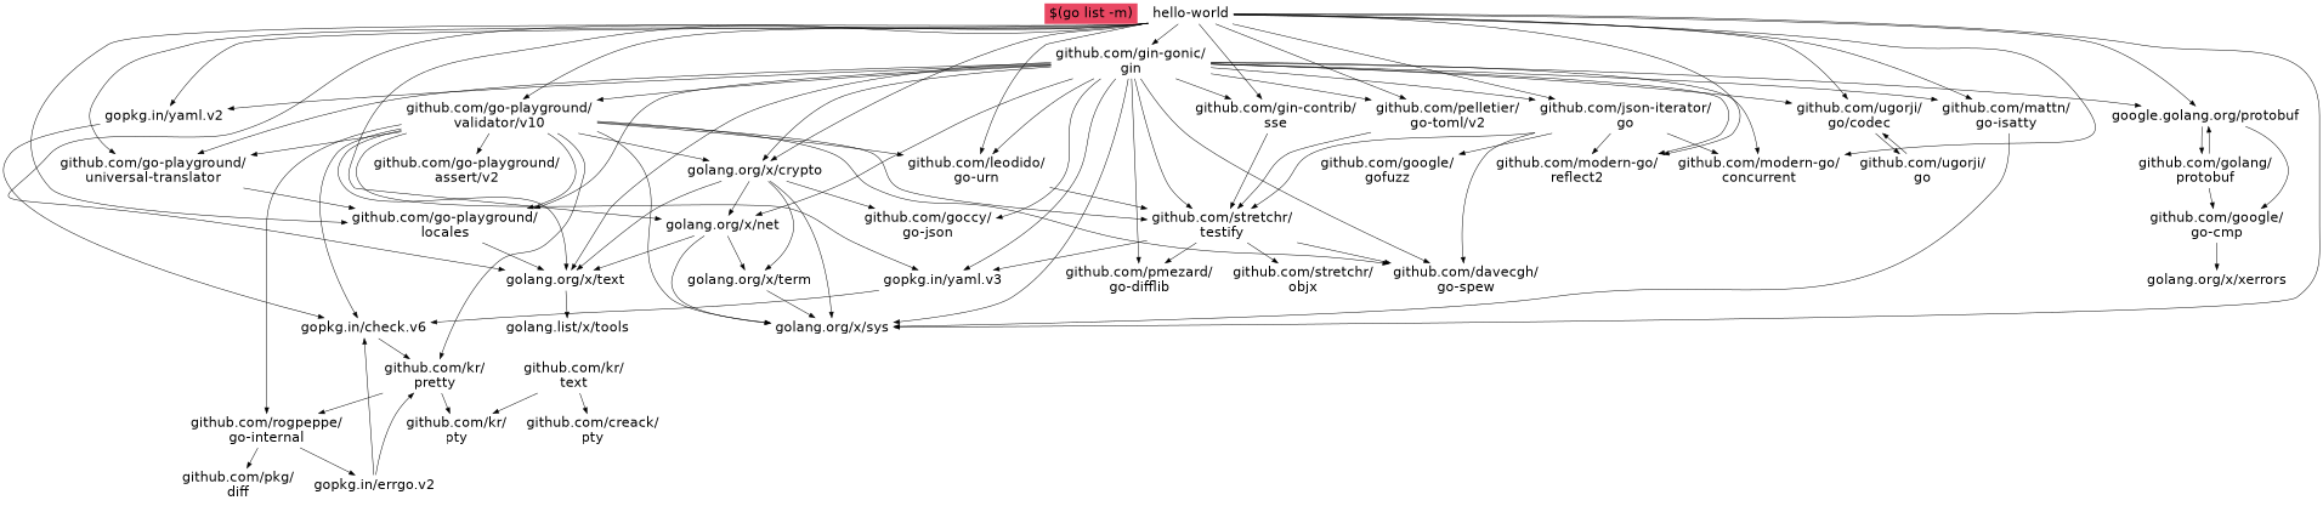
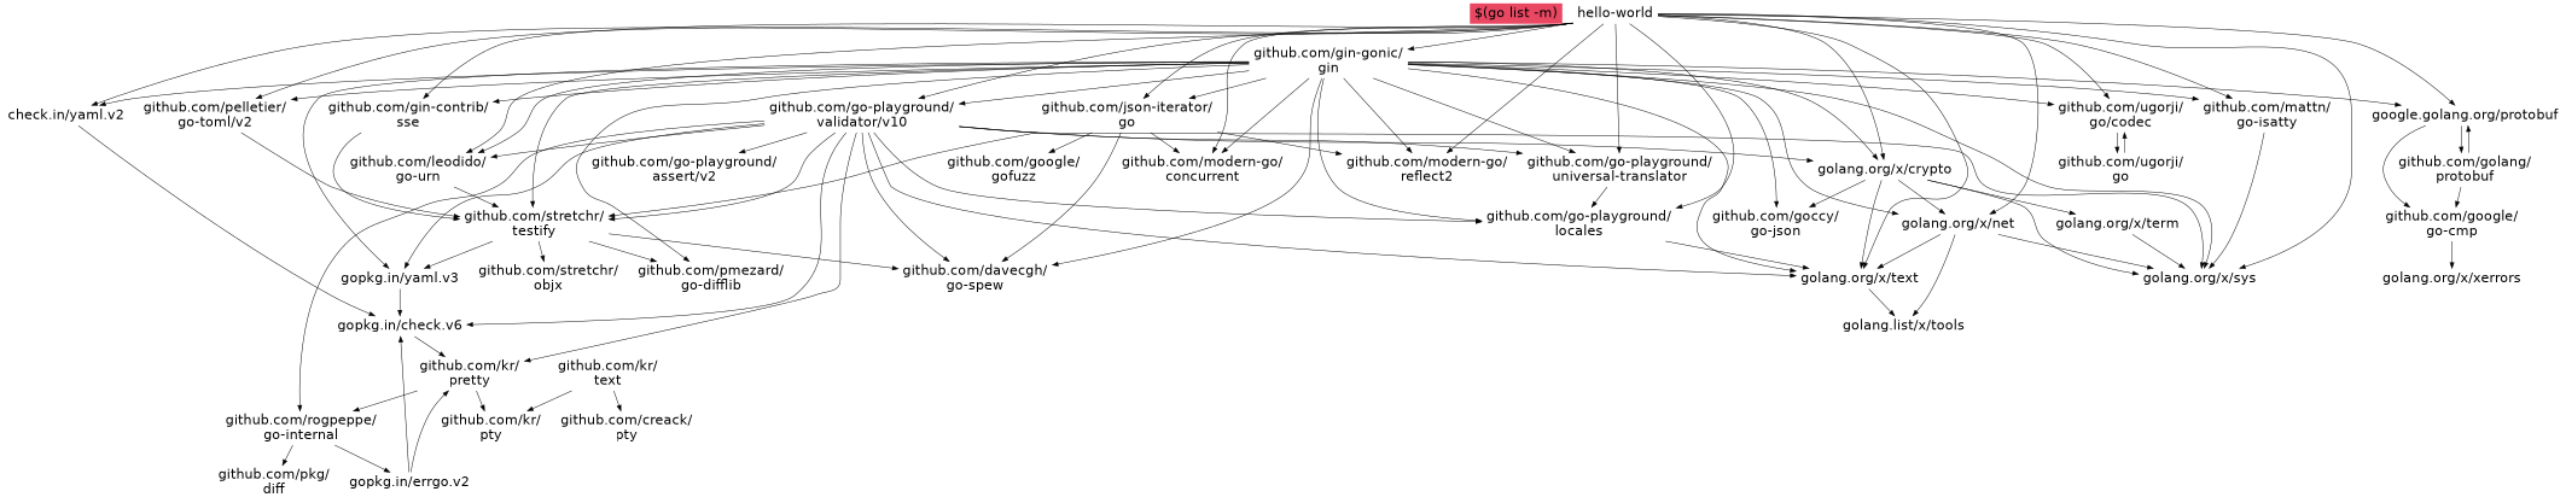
  digraph {
    root="$(go list -m)"
    node [fontname=Helvetica fontsize=24 shape=plaintext]
    "$(go list -m)" [fillcolor="#E94762" style=filled]
    "github.com/gin-contrib/\nsse"
    "github.com/stretchr/\ntestify"
    "github.com/davecgh/\ngo-spew"
    "github.com/pmezard/\ngo-difflib"
    "gopkg.in/yaml.v3"
    "github.com/stretchr/\nobjx"
    n8 [label="gopkg.in/check.v6"]
    "github.com/gin-gonic/\ngin"
    "github.com/go-playground/\nlocales"
    "github.com/go-playground/\nuniversal-translator"
    "github.com/go-playground/\nvalidator/v10"
    "github.com/goccy/\ngo-json"
    "github.com/json-iterator/\ngo"
    "github.com/leodido/\ngo-urn"
    "github.com/mattn/\ngo-isatty"
    "github.com/modern-go/\nconcurrent"
    "github.com/modern-go/\nreflect2"
    "github.com/pelletier/\ngo-toml/v2"
    "github.com/ugorji/\ngo/codec"
    "golang.org/x/crypto"
    "golang.org/x/net"
    "golang.org/x/sys"
    "golang.org/x/text"
    "google.golang.org/protobuf"
-   "gopkg.in/yaml.v2"
+   "gopkg.in/yaml.v2" [label="check.in/yaml.v2"]
    "github.com/go-playground/\nassert/v2"
    "github.com/kr/\npretty"
    "github.com/rogpeppe/\ngo-internal"
    "github.com/google/\ngofuzz"
    "github.com/ugorji/\ngo"
    "golang.org/x/term"
    n33 [label="golang.list/x/tools"]
    "github.com/golang/\nprotobuf"
    "github.com/google/\ngo-cmp"
    "github.com/kr/\npty"
    "github.com/pkg/\ndiff"
    "gopkg.in/errgo.v2"
    "golang.org/x/xerrors"
    "github.com/kr/\ntext"
    "github.com/creack/\npty"
    "hello-world"
    "github.com/gin-contrib/\nsse" -> "github.com/stretchr/\ntestify"
    "github.com/stretchr/\ntestify" -> "github.com/davecgh/\ngo-spew"
    "github.com/stretchr/\ntestify" -> "github.com/pmezard/\ngo-difflib"
    "github.com/stretchr/\ntestify" -> "gopkg.in/yaml.v3"
    "github.com/stretchr/\ntestify" -> "github.com/stretchr/\nobjx"
    "gopkg.in/yaml.v3" -> n8
    n8 -> "github.com/kr/\npretty"
    "github.com/gin-gonic/\ngin" -> "github.com/gin-contrib/\nsse"
    "github.com/gin-gonic/\ngin" -> "github.com/stretchr/\ntestify"
    "github.com/gin-gonic/\ngin" -> "github.com/davecgh/\ngo-spew"
    "github.com/gin-gonic/\ngin" -> "github.com/pmezard/\ngo-difflib"
    "github.com/gin-gonic/\ngin" -> "gopkg.in/yaml.v3"
    "github.com/gin-gonic/\ngin" -> "github.com/go-playground/\nlocales"
    "github.com/gin-gonic/\ngin" -> "github.com/go-playground/\nuniversal-translator"
    "github.com/gin-gonic/\ngin" -> "github.com/go-playground/\nvalidator/v10"
    "github.com/gin-gonic/\ngin" -> "github.com/goccy/\ngo-json"
    "github.com/gin-gonic/\ngin" -> "github.com/json-iterator/\ngo"
    "github.com/gin-gonic/\ngin" -> "github.com/leodido/\ngo-urn"
    "github.com/gin-gonic/\ngin" -> "github.com/mattn/\ngo-isatty"
    "github.com/gin-gonic/\ngin" -> "github.com/modern-go/\nconcurrent"
    "github.com/gin-gonic/\ngin" -> "github.com/modern-go/\nreflect2"
    "github.com/gin-gonic/\ngin" -> "github.com/pelletier/\ngo-toml/v2"
    "github.com/gin-gonic/\ngin" -> "github.com/ugorji/\ngo/codec"
    "github.com/gin-gonic/\ngin" -> "golang.org/x/crypto"
    "github.com/gin-gonic/\ngin" -> "golang.org/x/net"
    "github.com/gin-gonic/\ngin" -> "golang.org/x/sys"
    "github.com/gin-gonic/\ngin" -> "golang.org/x/text"
    "github.com/gin-gonic/\ngin" -> "google.golang.org/protobuf"
    "github.com/gin-gonic/\ngin" -> "gopkg.in/yaml.v2"
    "github.com/go-playground/\nlocales" -> "golang.org/x/text"
    "github.com/go-playground/\nuniversal-translator" -> "github.com/go-playground/\nlocales"
    "github.com/go-playground/\nvalidator/v10" -> "github.com/stretchr/\ntestify"
    "github.com/go-playground/\nvalidator/v10" -> "github.com/davecgh/\ngo-spew"
    "github.com/go-playground/\nvalidator/v10" -> "gopkg.in/yaml.v3"
    "github.com/go-playground/\nvalidator/v10" -> n8
    "github.com/go-playground/\nvalidator/v10" -> "github.com/go-playground/\nlocales"
    "github.com/go-playground/\nvalidator/v10" -> "github.com/go-playground/\nuniversal-translator"
    "github.com/go-playground/\nvalidator/v10" -> "github.com/leodido/\ngo-urn"
    "github.com/go-playground/\nvalidator/v10" -> "golang.org/x/crypto"
    "github.com/go-playground/\nvalidator/v10" -> "golang.org/x/sys"
    "github.com/go-playground/\nvalidator/v10" -> "golang.org/x/text"
    "github.com/go-playground/\nvalidator/v10" -> "github.com/go-playground/\nassert/v2"
    "github.com/go-playground/\nvalidator/v10" -> "github.com/kr/\npretty"
    "github.com/go-playground/\nvalidator/v10" -> "github.com/rogpeppe/\ngo-internal"
    "github.com/json-iterator/\ngo" -> "github.com/stretchr/\ntestify"
    "github.com/json-iterator/\ngo" -> "github.com/davecgh/\ngo-spew"
    "github.com/json-iterator/\ngo" -> "github.com/modern-go/\nconcurrent"
    "github.com/json-iterator/\ngo" -> "github.com/modern-go/\nreflect2"
    "github.com/json-iterator/\ngo" -> "github.com/google/\ngofuzz"
    "github.com/leodido/\ngo-urn" -> "github.com/stretchr/\ntestify"
    "github.com/mattn/\ngo-isatty" -> "golang.org/x/sys"
    "github.com/pelletier/\ngo-toml/v2" -> "github.com/stretchr/\ntestify"
    "github.com/ugorji/\ngo/codec" -> "github.com/ugorji/\ngo"
    "golang.org/x/crypto" -> "github.com/goccy/\ngo-json"
    "golang.org/x/crypto" -> "golang.org/x/net"
    "golang.org/x/crypto" -> "golang.org/x/sys"
    "golang.org/x/crypto" -> "golang.org/x/text"
    "golang.org/x/crypto" -> "golang.org/x/term"
    "golang.org/x/net" -> "golang.org/x/sys"
    "golang.org/x/net" -> "golang.org/x/text"
-   "golang.org/x/net" -> "golang.org/x/term"
+   "golang.org/x/net" -> n33
    "golang.org/x/text" -> n33
    "google.golang.org/protobuf" -> "github.com/golang/\nprotobuf"
    "google.golang.org/protobuf" -> "github.com/google/\ngo-cmp"
    "gopkg.in/yaml.v2" -> n8
    "github.com/kr/\npretty" -> "github.com/rogpeppe/\ngo-internal"
    "github.com/kr/\npretty" -> "github.com/kr/\npty"
    "github.com/rogpeppe/\ngo-internal" -> "github.com/pkg/\ndiff"
    "github.com/rogpeppe/\ngo-internal" -> "gopkg.in/errgo.v2"
    "github.com/ugorji/\ngo" -> "github.com/ugorji/\ngo/codec"
    "golang.org/x/term" -> "golang.org/x/sys"
    "github.com/golang/\nprotobuf" -> "google.golang.org/protobuf"
    "github.com/golang/\nprotobuf" -> "github.com/google/\ngo-cmp"
    "github.com/google/\ngo-cmp" -> "golang.org/x/xerrors"
    "gopkg.in/errgo.v2" -> n8
    "gopkg.in/errgo.v2" -> "github.com/kr/\npretty"
    "github.com/kr/\ntext" -> "github.com/kr/\npty"
    "github.com/kr/\ntext" -> "github.com/creack/\npty"
    "hello-world" -> "github.com/gin-contrib/\nsse"
    "hello-world" -> "github.com/gin-gonic/\ngin"
    "hello-world" -> "github.com/go-playground/\nlocales"
    "hello-world" -> "github.com/go-playground/\nuniversal-translator"
    "hello-world" -> "github.com/go-playground/\nvalidator/v10"
    "hello-world" -> "github.com/json-iterator/\ngo"
    "hello-world" -> "github.com/leodido/\ngo-urn"
    "hello-world" -> "github.com/mattn/\ngo-isatty"
    "hello-world" -> "github.com/modern-go/\nconcurrent"
    "hello-world" -> "github.com/modern-go/\nreflect2"
    "hello-world" -> "github.com/pelletier/\ngo-toml/v2"
    "hello-world" -> "github.com/ugorji/\ngo/codec"
    "hello-world" -> "golang.org/x/crypto"
    "hello-world" -> "golang.org/x/net"
    "hello-world" -> "golang.org/x/sys"
    "hello-world" -> "golang.org/x/text"
    "hello-world" -> "google.golang.org/protobuf"
    "hello-world" -> "gopkg.in/yaml.v2"
  }
